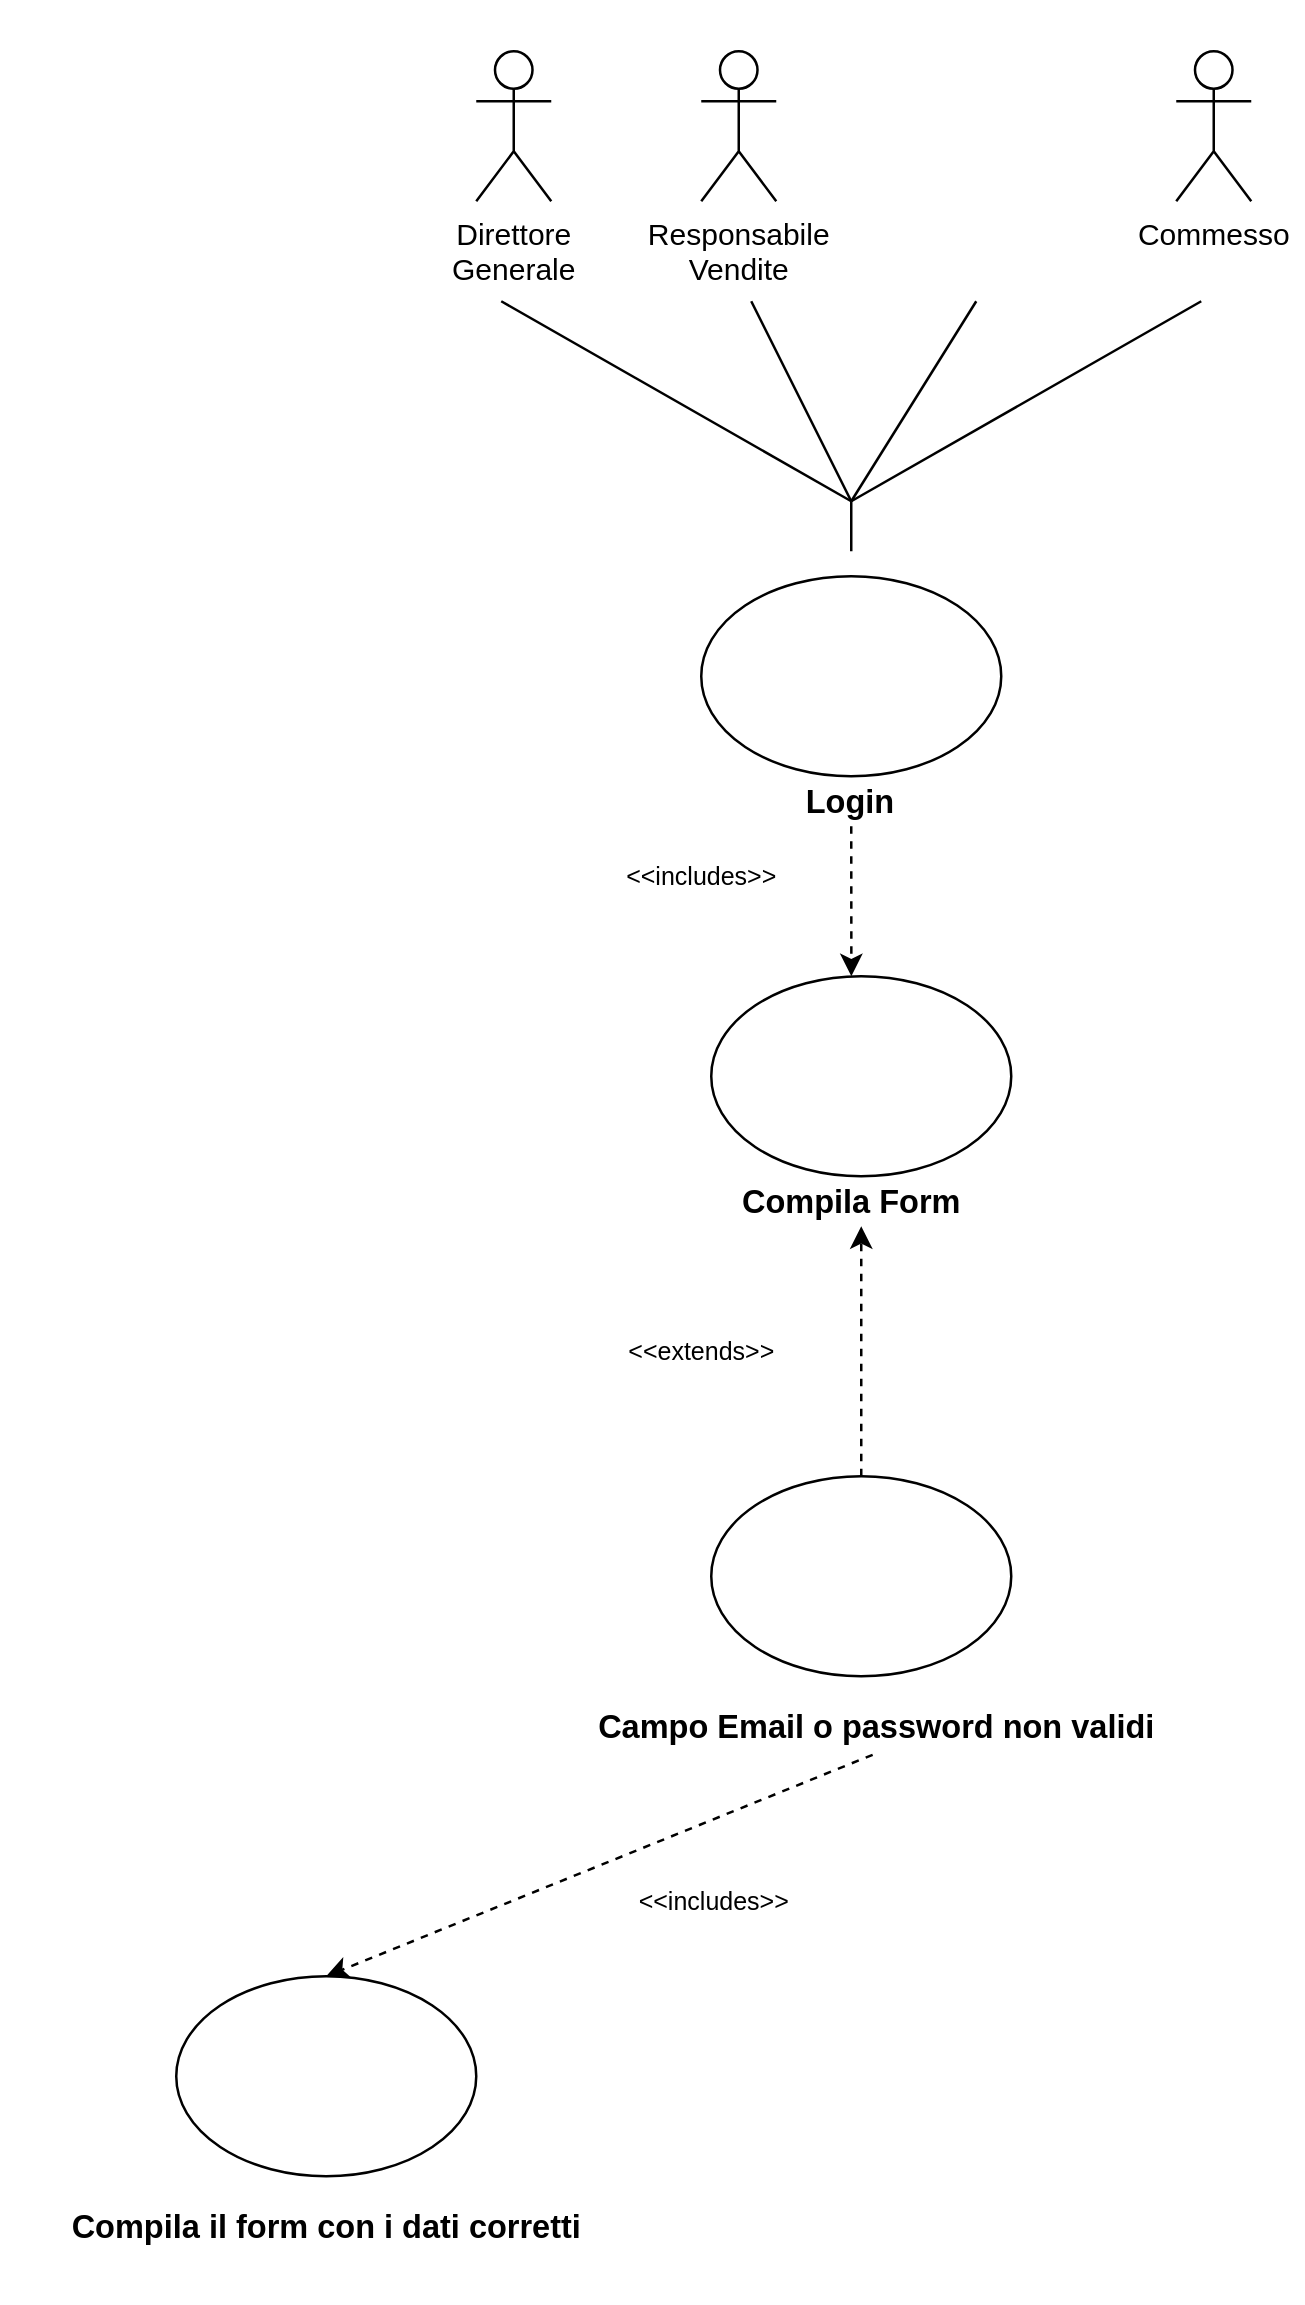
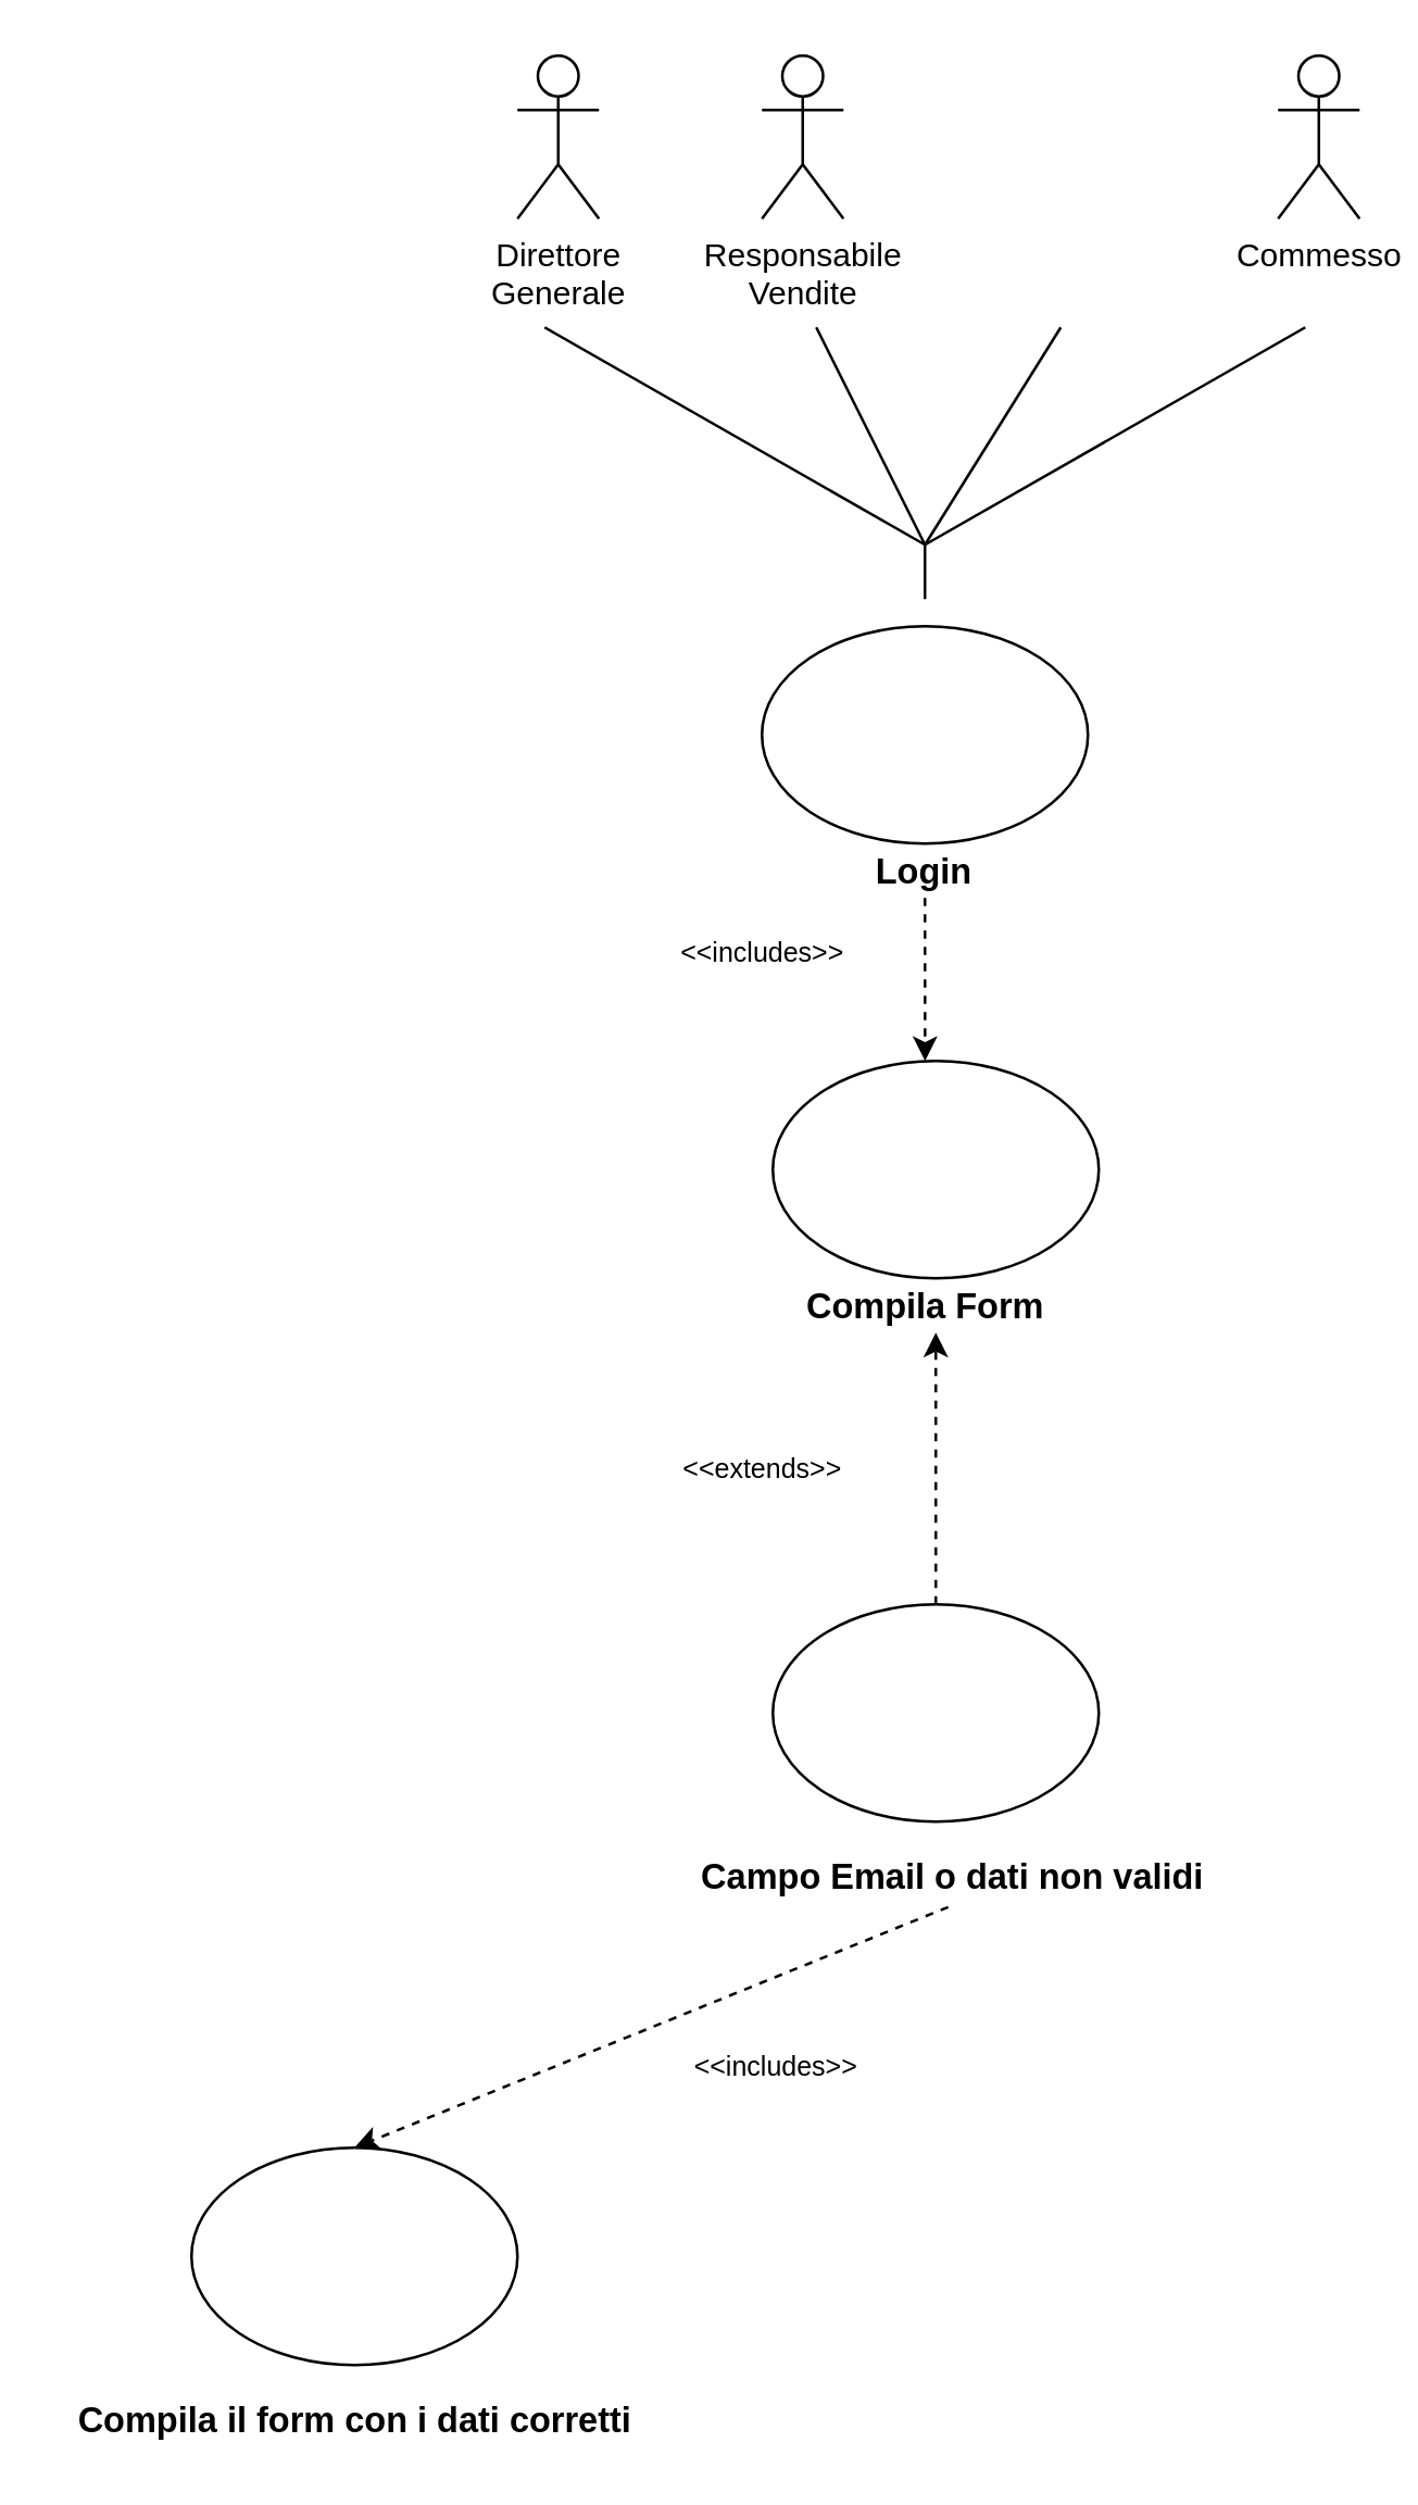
  <mxCell id="0" />
  <mxCell id="1" parent="0" />
  <mxCell id="2" value="Direttore&lt;br&gt;Generale" style="shape=umlActor;verticalLabelPosition=bottom;verticalAlign=top;html=1;outlineConnect=0;" parent="1" vertex="1"><mxGeometry x="190" y="20" width="30" height="60" as="geometry" /></mxCell>
  <mxCell id="3" value="Responsabile &lt;br&gt;Vendite" style="shape=umlActor;verticalLabelPosition=bottom;verticalAlign=top;html=1;outlineConnect=0;" parent="1" vertex="1"><mxGeometry x="280" y="20" width="30" height="60" as="geometry" /></mxCell>
  <mxCell id="4" value="Commesso" style="shape=umlActor;verticalLabelPosition=bottom;verticalAlign=top;html=1;outlineConnect=0;" parent="1" vertex="1"><mxGeometry x="470" y="20" width="30" height="60" as="geometry" /></mxCell>
  <mxCell id="5" value="" style="endArrow=none;html=1;" parent="1" edge="1"><mxGeometry width="50" height="50" relative="1" as="geometry"><mxPoint x="340" y="200" as="sourcePoint" /><mxPoint x="200" y="120" as="targetPoint" /></mxGeometry></mxCell>
  <mxCell id="6" value="" style="endArrow=none;html=1;" parent="1" edge="1"><mxGeometry width="50" height="50" relative="1" as="geometry"><mxPoint x="340" y="200" as="sourcePoint" /><mxPoint x="300" y="120" as="targetPoint" /></mxGeometry></mxCell>
  <mxCell id="7" value="" style="endArrow=none;html=1;" parent="1" edge="1"><mxGeometry width="50" height="50" relative="1" as="geometry"><mxPoint x="340" y="200" as="sourcePoint" /><mxPoint x="390" y="120" as="targetPoint" /></mxGeometry></mxCell>
  <mxCell id="8" value="" style="endArrow=none;html=1;" parent="1" edge="1"><mxGeometry width="50" height="50" relative="1" as="geometry"><mxPoint x="340" y="200" as="sourcePoint" /><mxPoint x="480" y="120" as="targetPoint" /></mxGeometry></mxCell>
  <mxCell id="9" value="" style="endArrow=none;html=1;" parent="1" edge="1"><mxGeometry width="50" height="50" relative="1" as="geometry"><mxPoint x="340" y="220" as="sourcePoint" /><mxPoint x="340" y="200" as="targetPoint" /></mxGeometry></mxCell>
  <mxCell id="10" value="" style="ellipse;whiteSpace=wrap;html=1;strokeColor=#000000;" parent="1" vertex="1"><mxGeometry x="280" y="230" width="120" height="80" as="geometry" /></mxCell>
  <mxCell id="11" value="Login" style="text;html=1;strokeColor=none;fillColor=none;align=center;verticalAlign=middle;whiteSpace=wrap;rounded=0;fontStyle=1;fontSize=13;" parent="1" vertex="1"><mxGeometry x="320" y="310" width="40" height="20" as="geometry" /></mxCell>
  <mxCell id="12" value="" style="endArrow=classic;html=1;exitX=0.5;exitY=1;exitDx=0;exitDy=0;dashed=1;entryX=0.467;entryY=0;entryDx=0;entryDy=0;entryPerimeter=0;" parent="1" source="11" target="14" edge="1"><mxGeometry width="50" height="50" relative="1" as="geometry"><mxPoint x="310" y="350" as="sourcePoint" /><mxPoint x="340" y="380" as="targetPoint" /></mxGeometry></mxCell>
  <mxCell id="13" value="&lt;font style=&quot;font-size: 10px&quot;&gt;&amp;lt;&amp;lt;includes&amp;gt;&amp;gt;&lt;/font&gt;" style="text;html=1;align=center;verticalAlign=middle;resizable=0;points=[];autosize=1;" parent="1" vertex="1"><mxGeometry x="240" y="340" width="80" height="20" as="geometry" /></mxCell>
  <mxCell id="14" value="" style="ellipse;whiteSpace=wrap;html=1;strokeColor=#000000;" parent="1" vertex="1"><mxGeometry x="284" y="390" width="120" height="80" as="geometry" /></mxCell>
  <mxCell id="15" value="&lt;b&gt;Compila Form&lt;/b&gt;" style="text;html=1;align=center;verticalAlign=middle;resizable=0;points=[];autosize=1;fontSize=13;" parent="1" vertex="1"><mxGeometry x="290" y="470" width="100" height="20" as="geometry" /></mxCell>
  <mxCell id="16" value="" style="ellipse;whiteSpace=wrap;html=1;strokeColor=#000000;fontSize=13;" parent="1" vertex="1"><mxGeometry x="284" y="590" width="120" height="80" as="geometry" /></mxCell>
  <mxCell id="17" value="" style="ellipse;whiteSpace=wrap;html=1;strokeColor=#000000;fontSize=13;" parent="1" vertex="1"><mxGeometry x="70" y="790" width="120" height="80" as="geometry" /></mxCell>
  <mxCell id="18" value="" style="endArrow=classic;html=1;dashed=1;fontSize=13;exitX=0.5;exitY=0;exitDx=0;exitDy=0;entryX=0.54;entryY=1;entryDx=0;entryDy=0;entryPerimeter=0;" parent="1" source="16" target="15" edge="1"><mxGeometry width="50" height="50" relative="1" as="geometry"><mxPoint x="260" y="640" as="sourcePoint" /><mxPoint x="310" y="590" as="targetPoint" /></mxGeometry></mxCell>
  <mxCell id="19" value="" style="endArrow=classic;html=1;dashed=1;fontSize=13;entryX=0.5;entryY=0;entryDx=0;entryDy=0;exitX=0.494;exitY=1.071;exitDx=0;exitDy=0;exitPerimeter=0;" parent="1" source="20" target="17" edge="1"><mxGeometry width="50" height="50" relative="1" as="geometry"><mxPoint x="330" y="690" as="sourcePoint" /><mxPoint x="400" y="620" as="targetPoint" /></mxGeometry></mxCell>
- <mxCell id="20" value="&lt;b&gt;Campo Email o password non validi&lt;/b&gt;" style="text;html=1;align=center;verticalAlign=middle;resizable=0;points=[];autosize=1;fontSize=13;" parent="1" vertex="1"><mxGeometry x="230" y="680" width="240" height="20" as="geometry" /></mxCell>
+ <mxCell id="20" value="&lt;b&gt;Campo Email o dati non validi&lt;/b&gt;" style="text;html=1;align=center;verticalAlign=middle;resizable=0;points=[];autosize=1;fontSize=13;" parent="1" vertex="1"><mxGeometry x="230" y="680" width="240" height="20" as="geometry" /></mxCell>
  <mxCell id="21" value="Compila il form con i dati corretti" style="text;html=1;align=center;verticalAlign=middle;resizable=0;points=[];autosize=1;fontSize=13;fontStyle=1" parent="1" vertex="1"><mxGeometry x="20" y="880" width="220" height="20" as="geometry" /></mxCell>
  <mxCell id="22" value="&lt;font style=&quot;font-size: 10px&quot;&gt;&amp;lt;&amp;lt;extends&amp;gt;&amp;gt;&lt;/font&gt;" style="text;html=1;align=center;verticalAlign=middle;resizable=0;points=[];autosize=1;" parent="1" vertex="1"><mxGeometry x="245" y="530" width="70" height="20" as="geometry" /></mxCell>
  <mxCell id="23" value="&lt;font style=&quot;font-size: 10px&quot;&gt;&amp;lt;&amp;lt;includes&amp;gt;&amp;gt;&lt;/font&gt;" style="text;html=1;align=center;verticalAlign=middle;resizable=0;points=[];autosize=1;" parent="1" vertex="1"><mxGeometry x="245" y="750" width="80" height="20" as="geometry" /></mxCell>
